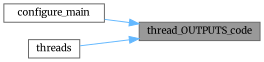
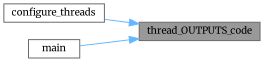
  digraph {
    fontname=Merriweather
    rankdir=RL
    node [color=grey40 fillcolor=white fontname=Merriweather fontsize=10 shape=box style=filled]
    edge [color=steelblue1 dir=back fontname=Merriweather fontsize=10 labelfontname=Helvetica labelfontsize=10 style=solid]
    n1 [color=gray40 fillcolor=grey60 fontcolor=black height=0.2 label=thread_OUTPUTS_code width=0.4]
-   n2 [height=0.2 label=configure_main width=0.4]
-   n3 [height=0.2 label=threads width=0.4]
+   n2 [height=0.2 label=configure_threads width=0.4]
+   n3 [height=0.2 label=main width=0.4]
    n1 -> n2
    n1 -> n3
  }
